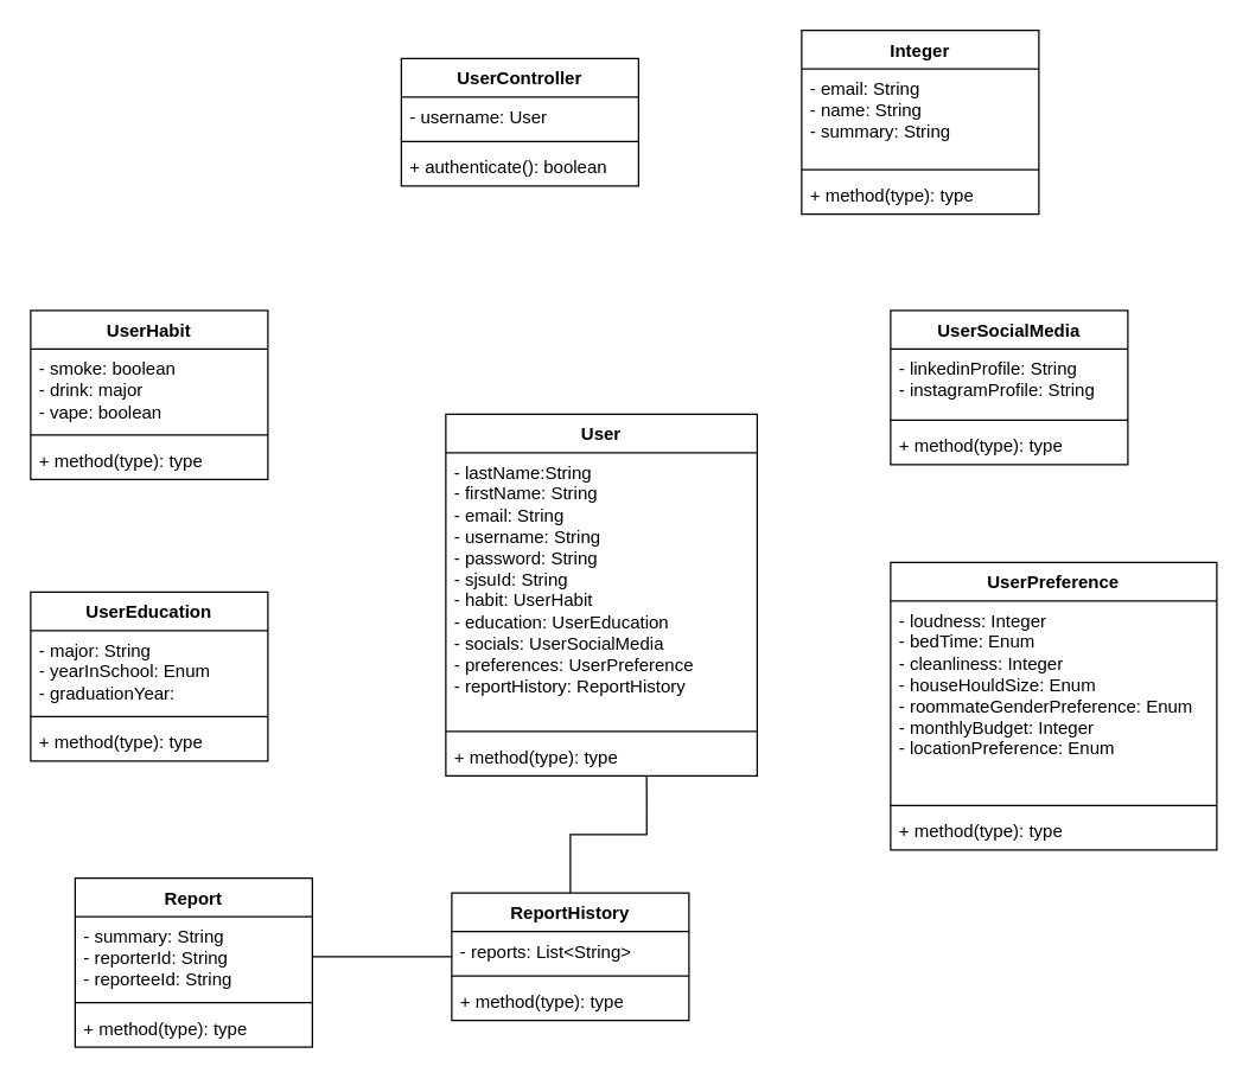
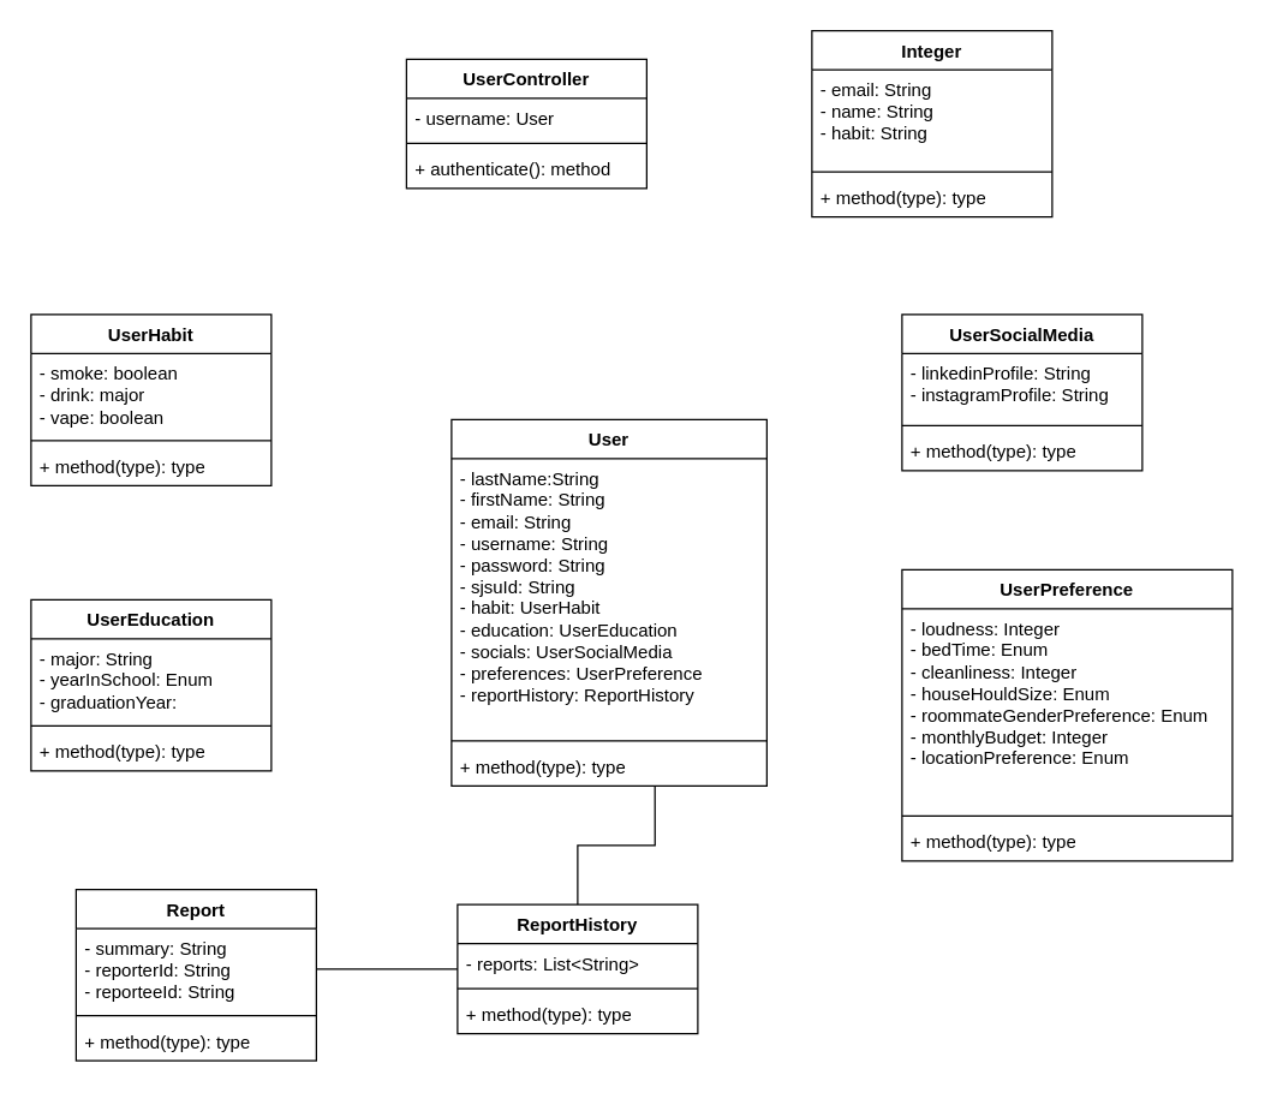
  <mxCell id="0" />
  <mxCell id="1" parent="0" />
  <mxCell id="2" value="UserHabit" style="swimlane;fontStyle=1;align=center;verticalAlign=top;childLayout=stackLayout;horizontal=1;startSize=26;horizontalStack=0;resizeParent=1;resizeParentMax=0;resizeLast=0;collapsible=1;marginBottom=0;whiteSpace=wrap;html=1;" vertex="1" parent="1"><mxGeometry x="20" y="209" width="160" height="114" as="geometry" /></mxCell>
  <mxCell id="3" value="- smoke: boolean&lt;br&gt;- drink: major&lt;br&gt;- vape: boolean" style="text;strokeColor=none;fillColor=none;align=left;verticalAlign=top;spacingLeft=4;spacingRight=4;overflow=hidden;rotatable=0;points=[[0,0.5],[1,0.5]];portConstraint=eastwest;whiteSpace=wrap;html=1;" vertex="1" parent="2"><mxGeometry y="26" width="160" height="54" as="geometry" /></mxCell>
  <mxCell id="4" value="" style="line;strokeWidth=1;fillColor=none;align=left;verticalAlign=middle;spacingTop=-1;spacingLeft=3;spacingRight=3;rotatable=0;labelPosition=right;points=[];portConstraint=eastwest;strokeColor=inherit;" vertex="1" parent="2"><mxGeometry y="80" width="160" height="8" as="geometry" /></mxCell>
  <mxCell id="5" value="+ method(type): type" style="text;strokeColor=none;fillColor=none;align=left;verticalAlign=top;spacingLeft=4;spacingRight=4;overflow=hidden;rotatable=0;points=[[0,0.5],[1,0.5]];portConstraint=eastwest;whiteSpace=wrap;html=1;" vertex="1" parent="2"><mxGeometry y="88" width="160" height="26" as="geometry" /></mxCell>
  <mxCell id="6" value="User" style="swimlane;fontStyle=1;align=center;verticalAlign=top;childLayout=stackLayout;horizontal=1;startSize=26;horizontalStack=0;resizeParent=1;resizeParentMax=0;resizeLast=0;collapsible=1;marginBottom=0;whiteSpace=wrap;html=1;" vertex="1" parent="1"><mxGeometry x="300" y="279" width="210" height="244" as="geometry" /></mxCell>
  <mxCell id="7" value="- lastName:String&lt;br&gt;- firstName: String&lt;br&gt;- email: String&lt;br&gt;- username: String&lt;br&gt;- password: String&lt;br&gt;- sjsuId: String&lt;br&gt;- habit: UserHabit&lt;br&gt;- education: UserEducation&lt;br&gt;- socials: UserSocialMedia&lt;br&gt;- preferences: UserPreference&lt;br&gt;- reportHistory: ReportHistory&lt;br&gt;" style="text;strokeColor=none;fillColor=none;align=left;verticalAlign=top;spacingLeft=4;spacingRight=4;overflow=hidden;rotatable=0;points=[[0,0.5],[1,0.5]];portConstraint=eastwest;whiteSpace=wrap;html=1;" vertex="1" parent="6"><mxGeometry y="26" width="210" height="184" as="geometry" /></mxCell>
  <mxCell id="8" value="" style="line;strokeWidth=1;fillColor=none;align=left;verticalAlign=middle;spacingTop=-1;spacingLeft=3;spacingRight=3;rotatable=0;labelPosition=right;points=[];portConstraint=eastwest;strokeColor=inherit;" vertex="1" parent="6"><mxGeometry y="210" width="210" height="8" as="geometry" /></mxCell>
  <mxCell id="9" value="+ method(type): type" style="text;strokeColor=none;fillColor=none;align=left;verticalAlign=top;spacingLeft=4;spacingRight=4;overflow=hidden;rotatable=0;points=[[0,0.5],[1,0.5]];portConstraint=eastwest;whiteSpace=wrap;html=1;" vertex="1" parent="6"><mxGeometry y="218" width="210" height="26" as="geometry" /></mxCell>
  <mxCell id="10" value="UserEducation" style="swimlane;fontStyle=1;align=center;verticalAlign=top;childLayout=stackLayout;horizontal=1;startSize=26;horizontalStack=0;resizeParent=1;resizeParentMax=0;resizeLast=0;collapsible=1;marginBottom=0;whiteSpace=wrap;html=1;" vertex="1" parent="1"><mxGeometry x="20" y="399" width="160" height="114" as="geometry" /></mxCell>
  <mxCell id="11" value="- major: String&lt;br&gt;- yearInSchool: Enum&lt;br&gt;- graduationYear:" style="text;strokeColor=none;fillColor=none;align=left;verticalAlign=top;spacingLeft=4;spacingRight=4;overflow=hidden;rotatable=0;points=[[0,0.5],[1,0.5]];portConstraint=eastwest;whiteSpace=wrap;html=1;" vertex="1" parent="10"><mxGeometry y="26" width="160" height="54" as="geometry" /></mxCell>
  <mxCell id="12" value="" style="line;strokeWidth=1;fillColor=none;align=left;verticalAlign=middle;spacingTop=-1;spacingLeft=3;spacingRight=3;rotatable=0;labelPosition=right;points=[];portConstraint=eastwest;strokeColor=inherit;" vertex="1" parent="10"><mxGeometry y="80" width="160" height="8" as="geometry" /></mxCell>
  <mxCell id="13" value="+ method(type): type" style="text;strokeColor=none;fillColor=none;align=left;verticalAlign=top;spacingLeft=4;spacingRight=4;overflow=hidden;rotatable=0;points=[[0,0.5],[1,0.5]];portConstraint=eastwest;whiteSpace=wrap;html=1;" vertex="1" parent="10"><mxGeometry y="88" width="160" height="26" as="geometry" /></mxCell>
  <mxCell id="14" value="UserSocialMedia" style="swimlane;fontStyle=1;align=center;verticalAlign=top;childLayout=stackLayout;horizontal=1;startSize=26;horizontalStack=0;resizeParent=1;resizeParentMax=0;resizeLast=0;collapsible=1;marginBottom=0;whiteSpace=wrap;html=1;" vertex="1" parent="1"><mxGeometry x="600" y="209" width="160" height="104" as="geometry" /></mxCell>
  <mxCell id="15" value="- linkedinProfile: String&lt;br&gt;- instagramProfile: String" style="text;strokeColor=none;fillColor=none;align=left;verticalAlign=top;spacingLeft=4;spacingRight=4;overflow=hidden;rotatable=0;points=[[0,0.5],[1,0.5]];portConstraint=eastwest;whiteSpace=wrap;html=1;" vertex="1" parent="14"><mxGeometry y="26" width="160" height="44" as="geometry" /></mxCell>
  <mxCell id="16" value="" style="line;strokeWidth=1;fillColor=none;align=left;verticalAlign=middle;spacingTop=-1;spacingLeft=3;spacingRight=3;rotatable=0;labelPosition=right;points=[];portConstraint=eastwest;strokeColor=inherit;" vertex="1" parent="14"><mxGeometry y="70" width="160" height="8" as="geometry" /></mxCell>
  <mxCell id="17" value="+ method(type): type" style="text;strokeColor=none;fillColor=none;align=left;verticalAlign=top;spacingLeft=4;spacingRight=4;overflow=hidden;rotatable=0;points=[[0,0.5],[1,0.5]];portConstraint=eastwest;whiteSpace=wrap;html=1;" vertex="1" parent="14"><mxGeometry y="78" width="160" height="26" as="geometry" /></mxCell>
  <mxCell id="18" value="UserPreference" style="swimlane;fontStyle=1;align=center;verticalAlign=top;childLayout=stackLayout;horizontal=1;startSize=26;horizontalStack=0;resizeParent=1;resizeParentMax=0;resizeLast=0;collapsible=1;marginBottom=0;whiteSpace=wrap;html=1;" vertex="1" parent="1"><mxGeometry x="600" y="379" width="220" height="194" as="geometry" /></mxCell>
  <mxCell id="19" value="- loudness: Integer&lt;br&gt;- bedTime: Enum&lt;br&gt;- cleanliness: Integer&lt;br&gt;- houseHouldSize: Enum&lt;br&gt;- roommateGenderPreference: Enum&lt;br&gt;- monthlyBudget: Integer&lt;br&gt;- locationPreference: Enum" style="text;strokeColor=none;fillColor=none;align=left;verticalAlign=top;spacingLeft=4;spacingRight=4;overflow=hidden;rotatable=0;points=[[0,0.5],[1,0.5]];portConstraint=eastwest;whiteSpace=wrap;html=1;" vertex="1" parent="18"><mxGeometry y="26" width="220" height="134" as="geometry" /></mxCell>
  <mxCell id="20" value="" style="line;strokeWidth=1;fillColor=none;align=left;verticalAlign=middle;spacingTop=-1;spacingLeft=3;spacingRight=3;rotatable=0;labelPosition=right;points=[];portConstraint=eastwest;strokeColor=inherit;" vertex="1" parent="18"><mxGeometry y="160" width="220" height="8" as="geometry" /></mxCell>
  <mxCell id="21" value="+ method(type): type" style="text;strokeColor=none;fillColor=none;align=left;verticalAlign=top;spacingLeft=4;spacingRight=4;overflow=hidden;rotatable=0;points=[[0,0.5],[1,0.5]];portConstraint=eastwest;whiteSpace=wrap;html=1;" vertex="1" parent="18"><mxGeometry y="168" width="220" height="26" as="geometry" /></mxCell>
  <mxCell id="22" style="edgeStyle=orthogonalEdgeStyle;rounded=0;orthogonalLoop=1;jettySize=auto;html=1;exitX=0.5;exitY=0;exitDx=0;exitDy=0;entryX=0.645;entryY=1.019;entryDx=0;entryDy=0;entryPerimeter=0;endArrow=none;endFill=0;" edge="1" parent="1" source="23" target="9"><mxGeometry relative="1" as="geometry" /></mxCell>
  <mxCell id="23" value="ReportHistory" style="swimlane;fontStyle=1;align=center;verticalAlign=top;childLayout=stackLayout;horizontal=1;startSize=26;horizontalStack=0;resizeParent=1;resizeParentMax=0;resizeLast=0;collapsible=1;marginBottom=0;whiteSpace=wrap;html=1;" vertex="1" parent="1"><mxGeometry x="304" y="602" width="160" height="86" as="geometry" /></mxCell>
  <mxCell id="24" value="- reports: List&amp;lt;String&amp;gt;" style="text;strokeColor=none;fillColor=none;align=left;verticalAlign=top;spacingLeft=4;spacingRight=4;overflow=hidden;rotatable=0;points=[[0,0.5],[1,0.5]];portConstraint=eastwest;whiteSpace=wrap;html=1;" vertex="1" parent="23"><mxGeometry y="26" width="160" height="26" as="geometry" /></mxCell>
  <mxCell id="25" value="" style="line;strokeWidth=1;fillColor=none;align=left;verticalAlign=middle;spacingTop=-1;spacingLeft=3;spacingRight=3;rotatable=0;labelPosition=right;points=[];portConstraint=eastwest;strokeColor=inherit;" vertex="1" parent="23"><mxGeometry y="52" width="160" height="8" as="geometry" /></mxCell>
  <mxCell id="26" value="+ method(type): type" style="text;strokeColor=none;fillColor=none;align=left;verticalAlign=top;spacingLeft=4;spacingRight=4;overflow=hidden;rotatable=0;points=[[0,0.5],[1,0.5]];portConstraint=eastwest;whiteSpace=wrap;html=1;" vertex="1" parent="23"><mxGeometry y="60" width="160" height="26" as="geometry" /></mxCell>
  <mxCell id="27" value="Report" style="swimlane;fontStyle=1;align=center;verticalAlign=top;childLayout=stackLayout;horizontal=1;startSize=26;horizontalStack=0;resizeParent=1;resizeParentMax=0;resizeLast=0;collapsible=1;marginBottom=0;whiteSpace=wrap;html=1;" vertex="1" parent="1"><mxGeometry x="50" y="592" width="160" height="114" as="geometry" /></mxCell>
  <mxCell id="28" value="- summary: String&lt;br&gt;- reporterId: String&lt;br&gt;- reporteeId: String" style="text;strokeColor=none;fillColor=none;align=left;verticalAlign=top;spacingLeft=4;spacingRight=4;overflow=hidden;rotatable=0;points=[[0,0.5],[1,0.5]];portConstraint=eastwest;whiteSpace=wrap;html=1;" vertex="1" parent="27"><mxGeometry y="26" width="160" height="54" as="geometry" /></mxCell>
  <mxCell id="29" value="" style="line;strokeWidth=1;fillColor=none;align=left;verticalAlign=middle;spacingTop=-1;spacingLeft=3;spacingRight=3;rotatable=0;labelPosition=right;points=[];portConstraint=eastwest;strokeColor=inherit;" vertex="1" parent="27"><mxGeometry y="80" width="160" height="8" as="geometry" /></mxCell>
  <mxCell id="30" value="+ method(type): type" style="text;strokeColor=none;fillColor=none;align=left;verticalAlign=top;spacingLeft=4;spacingRight=4;overflow=hidden;rotatable=0;points=[[0,0.5],[1,0.5]];portConstraint=eastwest;whiteSpace=wrap;html=1;" vertex="1" parent="27"><mxGeometry y="88" width="160" height="26" as="geometry" /></mxCell>
  <mxCell id="31" style="edgeStyle=orthogonalEdgeStyle;rounded=0;orthogonalLoop=1;jettySize=auto;html=1;exitX=1;exitY=0.5;exitDx=0;exitDy=0;entryX=0;entryY=0.5;entryDx=0;entryDy=0;endArrow=none;endFill=0;" edge="1" parent="1" source="28" target="23"><mxGeometry relative="1" as="geometry" /></mxCell>
  <mxCell id="32" value="Integer" style="swimlane;fontStyle=1;align=center;verticalAlign=top;childLayout=stackLayout;horizontal=1;startSize=26;horizontalStack=0;resizeParent=1;resizeParentMax=0;resizeLast=0;collapsible=1;marginBottom=0;whiteSpace=wrap;html=1;" vertex="1" parent="1"><mxGeometry x="540" y="20" width="160" height="124" as="geometry" /></mxCell>
- <mxCell id="33" value="- email: String&lt;br&gt;- name: String&lt;br&gt;- summary: String" style="text;strokeColor=none;fillColor=none;align=left;verticalAlign=top;spacingLeft=4;spacingRight=4;overflow=hidden;rotatable=0;points=[[0,0.5],[1,0.5]];portConstraint=eastwest;whiteSpace=wrap;html=1;" vertex="1" parent="32"><mxGeometry y="26" width="160" height="64" as="geometry" /></mxCell>
+ <mxCell id="33" value="- email: String&lt;br&gt;- name: String&lt;br&gt;- habit: String" style="text;strokeColor=none;fillColor=none;align=left;verticalAlign=top;spacingLeft=4;spacingRight=4;overflow=hidden;rotatable=0;points=[[0,0.5],[1,0.5]];portConstraint=eastwest;whiteSpace=wrap;html=1;" vertex="1" parent="32"><mxGeometry y="26" width="160" height="64" as="geometry" /></mxCell>
  <mxCell id="34" value="" style="line;strokeWidth=1;fillColor=none;align=left;verticalAlign=middle;spacingTop=-1;spacingLeft=3;spacingRight=3;rotatable=0;labelPosition=right;points=[];portConstraint=eastwest;strokeColor=inherit;" vertex="1" parent="32"><mxGeometry y="90" width="160" height="8" as="geometry" /></mxCell>
  <mxCell id="35" value="+ method(type): type" style="text;strokeColor=none;fillColor=none;align=left;verticalAlign=top;spacingLeft=4;spacingRight=4;overflow=hidden;rotatable=0;points=[[0,0.5],[1,0.5]];portConstraint=eastwest;whiteSpace=wrap;html=1;" vertex="1" parent="32"><mxGeometry y="98" width="160" height="26" as="geometry" /></mxCell>
  <mxCell id="36" value="UserController" style="swimlane;fontStyle=1;align=center;verticalAlign=top;childLayout=stackLayout;horizontal=1;startSize=26;horizontalStack=0;resizeParent=1;resizeParentMax=0;resizeLast=0;collapsible=1;marginBottom=0;whiteSpace=wrap;html=1;" vertex="1" parent="1"><mxGeometry x="270" y="39" width="160" height="86" as="geometry" /></mxCell>
  <mxCell id="37" value="- username: User" style="text;strokeColor=none;fillColor=none;align=left;verticalAlign=top;spacingLeft=4;spacingRight=4;overflow=hidden;rotatable=0;points=[[0,0.5],[1,0.5]];portConstraint=eastwest;whiteSpace=wrap;html=1;" vertex="1" parent="36"><mxGeometry y="26" width="160" height="26" as="geometry" /></mxCell>
  <mxCell id="38" value="" style="line;strokeWidth=1;fillColor=none;align=left;verticalAlign=middle;spacingTop=-1;spacingLeft=3;spacingRight=3;rotatable=0;labelPosition=right;points=[];portConstraint=eastwest;strokeColor=inherit;" vertex="1" parent="36"><mxGeometry y="52" width="160" height="8" as="geometry" /></mxCell>
- <mxCell id="39" value="+ authenticate(): boolean" style="text;strokeColor=none;fillColor=none;align=left;verticalAlign=top;spacingLeft=4;spacingRight=4;overflow=hidden;rotatable=0;points=[[0,0.5],[1,0.5]];portConstraint=eastwest;whiteSpace=wrap;html=1;" vertex="1" parent="36"><mxGeometry y="60" width="160" height="26" as="geometry" /></mxCell>
+ <mxCell id="39" value="+ authenticate(): method" style="text;strokeColor=none;fillColor=none;align=left;verticalAlign=top;spacingLeft=4;spacingRight=4;overflow=hidden;rotatable=0;points=[[0,0.5],[1,0.5]];portConstraint=eastwest;whiteSpace=wrap;html=1;" vertex="1" parent="36"><mxGeometry y="60" width="160" height="26" as="geometry" /></mxCell>
